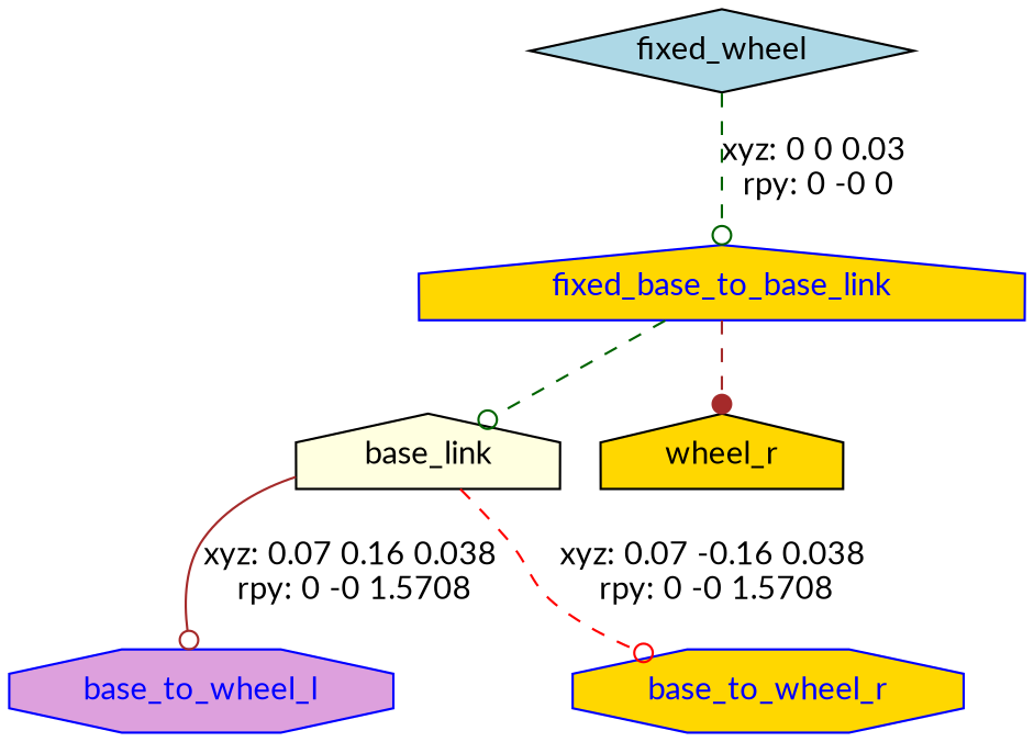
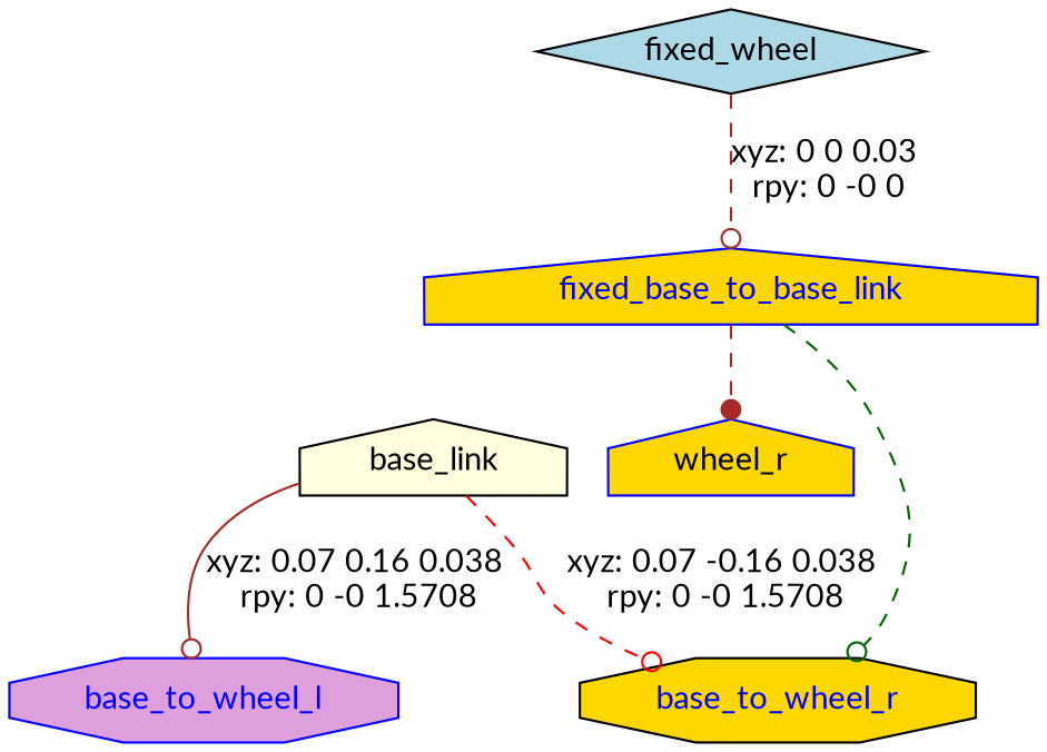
  digraph {
    fontname=Lato
    node [fillcolor=gold fontname=Lato shape=house style=filled]
    edge [arrowhead=odot color=darkgreen fontname=Lato style=dashed]
    n1 [fillcolor=lightblue label=fixed_wheel shape=diamond]
    fixed_base_to_base_link [color=blue fontcolor=blue]
    n3 [fillcolor=lightyellow label=base_link]
-   n4 [label=wheel_r]
+   n4 [label=wheel_r color=blue]
    base_to_wheel_l [color=blue fillcolor=plum fontcolor=blue shape=octagon]
-   base_to_wheel_r [color=blue fontcolor=blue shape=octagon]
-   n1 -> fixed_base_to_base_link [label="xyz: 0 0 0.03 \nrpy: 0 -0 0"]
-   fixed_base_to_base_link -> n3
+   base_to_wheel_r [color=black fontcolor=blue shape=octagon]
+   n1 -> fixed_base_to_base_link [color=brown label="xyz: 0 0 0.03 \nrpy: 0 -0 0"]
+   fixed_base_to_base_link -> base_to_wheel_r
    fixed_base_to_base_link -> n4 [arrowhead=dot color=brown]
    n3 -> base_to_wheel_l [color=brown label="xyz: 0.07 0.16 0.038 \nrpy: 0 -0 1.5708" style=solid]
    n3 -> base_to_wheel_r [color=red label="xyz: 0.07 -0.16 0.038 \nrpy: 0 -0 1.5708"]
  }
